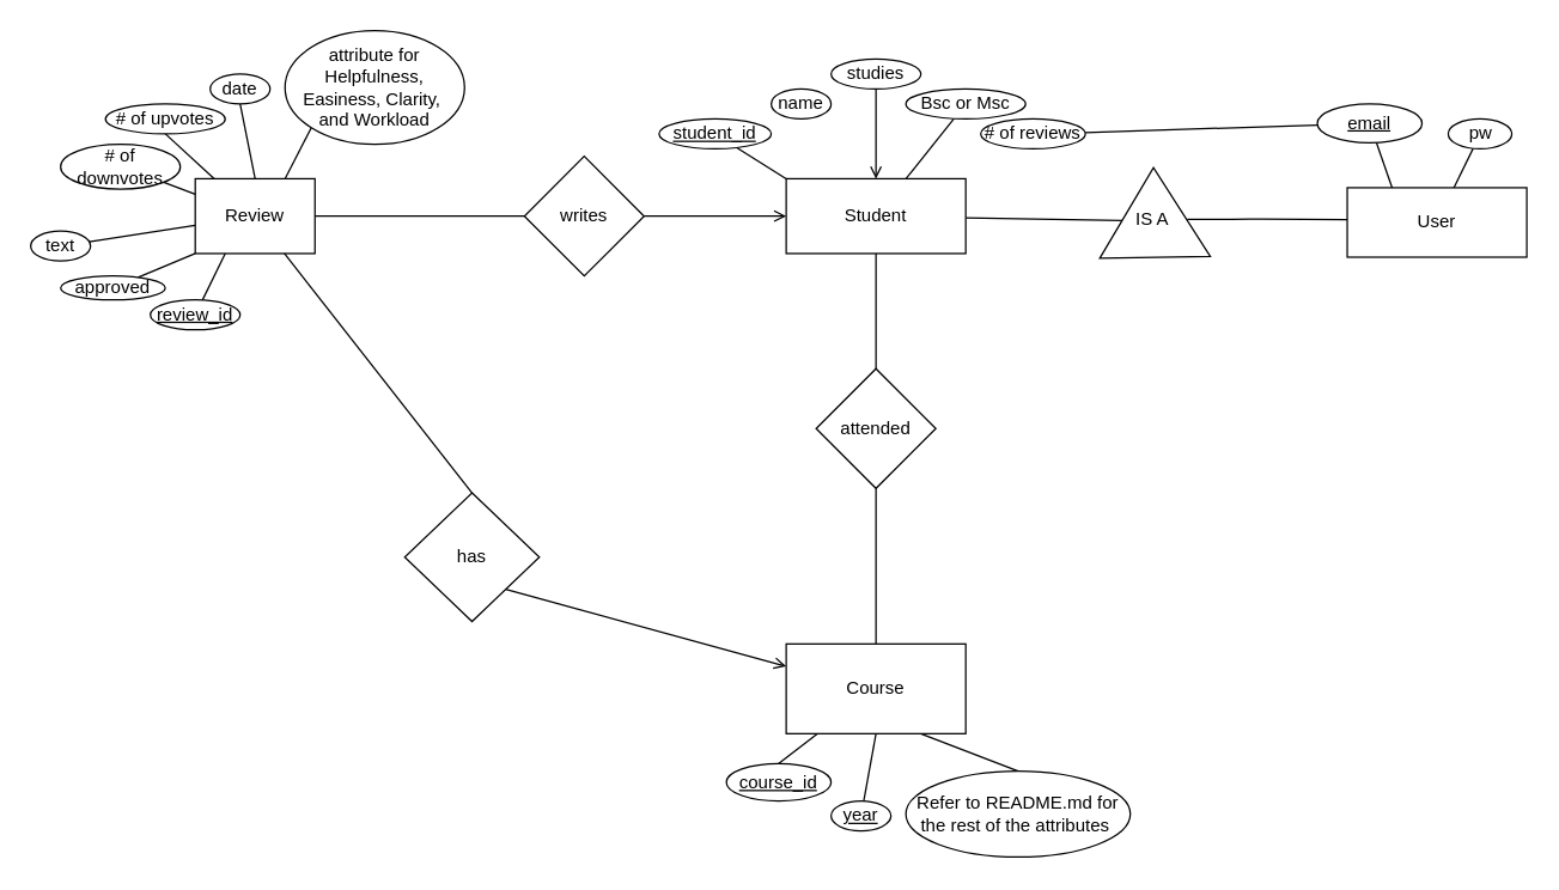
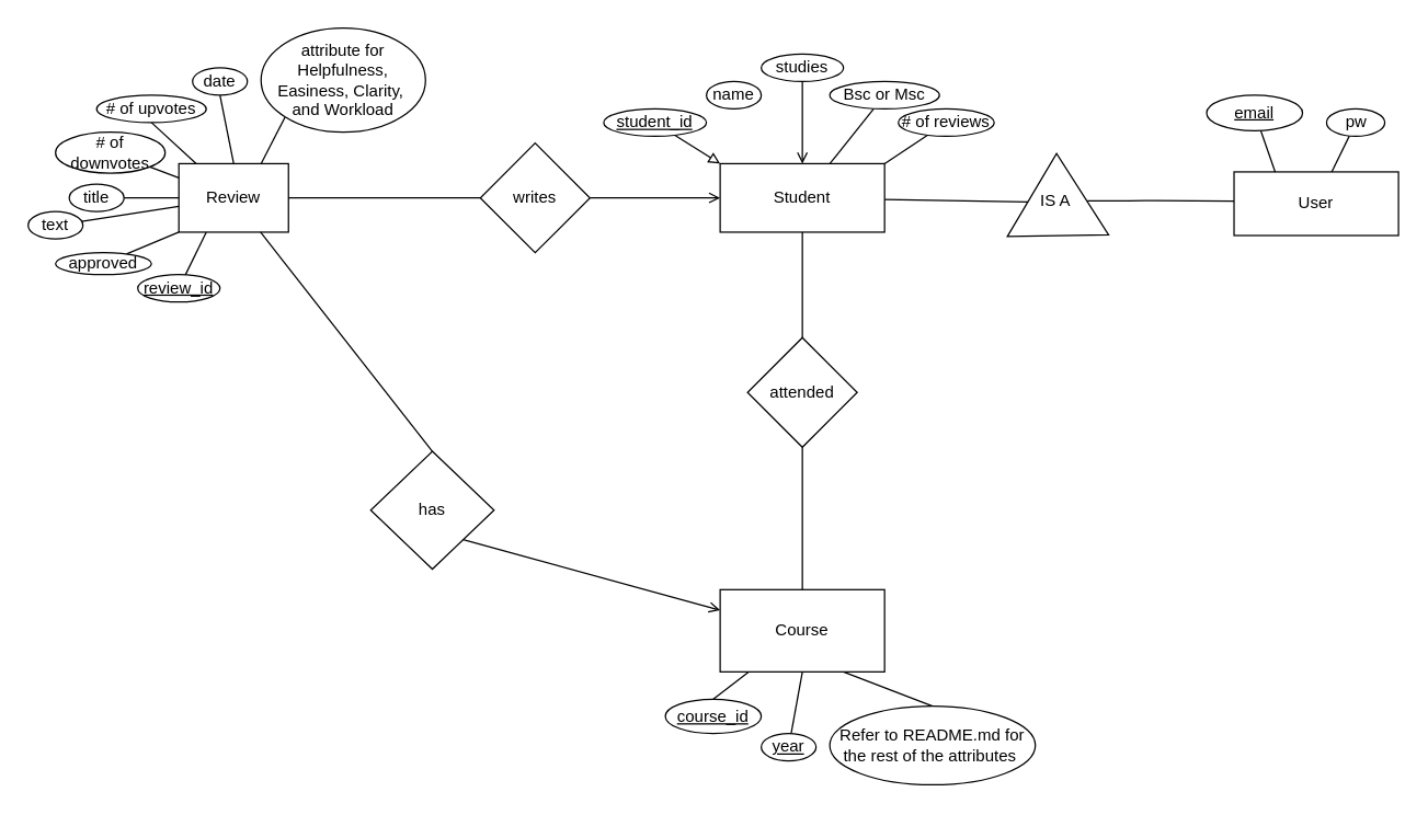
  <mxCell id="0" />
  <mxCell id="1" parent="0" />
  <mxCell id="2" value="" style="edgeStyle=none;html=1;endArrow=none;endFill=0;entryX=0.5;entryY=0;entryDx=0;entryDy=0;" parent="1" source="14" target="5" edge="1"><mxGeometry relative="1" as="geometry"><mxPoint x="500" y="535" as="targetPoint" /></mxGeometry></mxCell>
  <mxCell id="3" style="edgeStyle=none;html=1;endArrow=none;endFill=0;exitX=0.5;exitY=1;exitDx=0;exitDy=0;entryX=0.5;entryY=0;entryDx=0;entryDy=0;" parent="1" source="9" target="14" edge="1"><mxGeometry relative="1" as="geometry"><mxPoint x="740" y="530" as="targetPoint" /></mxGeometry></mxCell>
  <mxCell id="4" value="" style="edgeStyle=none;html=1;endArrow=none;endFill=0;" parent="1" source="8" target="9" edge="1"><mxGeometry relative="1" as="geometry" /></mxCell>
  <mxCell id="5" value="&lt;u&gt;course_id&lt;/u&gt;" style="ellipse;whiteSpace=wrap;html=1;" parent="1" vertex="1"><mxGeometry x="485" y="510" width="70" height="25" as="geometry" /></mxCell>
  <mxCell id="6" value="" style="edgeStyle=none;html=1;endArrow=none;endFill=0;startArrow=open;startFill=0;" parent="1" source="8" target="35" edge="1"><mxGeometry relative="1" as="geometry" /></mxCell>
  <mxCell id="7" style="edgeStyle=none;html=1;endArrow=none;endFill=0;" parent="1" source="8" edge="1"><mxGeometry relative="1" as="geometry"><mxPoint x="750" y="147" as="targetPoint" /></mxGeometry></mxCell>
  <mxCell id="8" value="Student" style="whiteSpace=wrap;html=1;" parent="1" vertex="1"><mxGeometry x="525" y="119" width="120" height="50" as="geometry" /></mxCell>
  <mxCell id="9" value="attended" style="rhombus;whiteSpace=wrap;html=1;" parent="1" vertex="1"><mxGeometry x="545" y="246" width="80" height="80" as="geometry" /></mxCell>
  <mxCell id="10" value="" style="edgeStyle=none;html=1;endArrow=none;endFill=0;" parent="1" source="11" target="31" edge="1"><mxGeometry relative="1" as="geometry" /></mxCell>
  <mxCell id="11" value="Review" style="rectangle;whiteSpace=wrap;html=1;" parent="1" vertex="1"><mxGeometry x="130" y="119" width="80" height="50" as="geometry" /></mxCell>
  <mxCell id="12" style="edgeStyle=none;html=1;entryX=0.5;entryY=1;entryDx=0;entryDy=0;endArrow=none;endFill=0;" parent="1" source="15" target="14" edge="1"><mxGeometry relative="1" as="geometry" /></mxCell>
  <mxCell id="13" style="edgeStyle=none;html=1;exitX=0.75;exitY=1;exitDx=0;exitDy=0;entryX=0.5;entryY=0;entryDx=0;entryDy=0;endArrow=none;endFill=0;" parent="1" source="14" target="54" edge="1"><mxGeometry relative="1" as="geometry" /></mxCell>
  <mxCell id="14" value="Course" style="whiteSpace=wrap;html=1;" parent="1" vertex="1"><mxGeometry x="525" y="430" width="120" height="60" as="geometry" /></mxCell>
  <mxCell id="15" value="year" style="ellipse;whiteSpace=wrap;html=1;fontStyle=4" parent="1" vertex="1"><mxGeometry x="555" y="535" width="40" height="20" as="geometry" /></mxCell>
  <mxCell id="16" value="name" style="ellipse;whiteSpace=wrap;html=1;" parent="1" vertex="1"><mxGeometry x="515" y="59" width="40" height="20" as="geometry" /></mxCell>
- <mxCell id="17" value="" style="edgeStyle=none;html=1;endArrow=none;endFill=0;entryX=0;entryY=0;entryDx=0;entryDy=0;" parent="1" source="18" target="8" edge="1"><mxGeometry relative="1" as="geometry" /></mxCell>
+ <mxCell id="17" value="" style="edgeStyle=none;html=1;endArrow=block;endFill=0;entryX=0;entryY=0;entryDx=0;entryDy=0;" parent="1" source="18" target="8" edge="1"><mxGeometry relative="1" as="geometry" /></mxCell>
  <mxCell id="18" value="&lt;u&gt;student_id&lt;/u&gt;" style="ellipse;whiteSpace=wrap;html=1;" parent="1" vertex="1"><mxGeometry x="440" y="79" width="75" height="20" as="geometry" /></mxCell>
  <mxCell id="19" style="edgeStyle=none;html=1;exitX=0.5;exitY=1;exitDx=0;exitDy=0;endArrow=open;endFill=0;" parent="1" source="20" target="8" edge="1"><mxGeometry relative="1" as="geometry" /></mxCell>
  <mxCell id="20" value="studies" style="ellipse;whiteSpace=wrap;html=1;" parent="1" vertex="1"><mxGeometry x="555" y="39" width="60" height="20" as="geometry" /></mxCell>
  <mxCell id="21" value="" style="edgeStyle=none;html=1;endArrow=none;endFill=0;" parent="1" source="22" target="8" edge="1"><mxGeometry relative="1" as="geometry" /></mxCell>
  <mxCell id="22" value="Bsc or Msc" style="ellipse;whiteSpace=wrap;html=1;" parent="1" vertex="1"><mxGeometry x="605" y="59" width="80" height="20" as="geometry" /></mxCell>
- <mxCell id="23" style="edgeStyle=none;html=1;endArrow=none;endFill=0;" parent="1" source="24" target="53" edge="1"><mxGeometry relative="1" as="geometry" /></mxCell>
+ <mxCell id="23" style="edgeStyle=none;html=1;entryX=1;entryY=0;entryDx=0;entryDy=0;endArrow=none;endFill=0;" parent="1" source="24" target="8" edge="1"><mxGeometry relative="1" as="geometry" /></mxCell>
  <mxCell id="24" value="# of reviews" style="ellipse;whiteSpace=wrap;html=1;" parent="1" vertex="1"><mxGeometry x="655" y="79" width="70" height="20" as="geometry" /></mxCell>
  <mxCell id="25" style="edgeStyle=none;html=1;exitX=0.5;exitY=1;exitDx=0;exitDy=0;endArrow=none;endFill=0;" parent="1" source="26" target="11" edge="1"><mxGeometry relative="1" as="geometry" /></mxCell>
  <mxCell id="26" value="# of upvotes" style="ellipse;whiteSpace=wrap;html=1;" parent="1" vertex="1"><mxGeometry x="70" y="69" width="80" height="20" as="geometry" /></mxCell>
  <mxCell id="27" style="edgeStyle=none;html=1;endArrow=none;endFill=0;" parent="1" source="28" target="11" edge="1"><mxGeometry relative="1" as="geometry" /></mxCell>
  <mxCell id="28" value="# of downvotes" style="ellipse;whiteSpace=wrap;html=1;" parent="1" vertex="1"><mxGeometry x="40" y="96" width="80" height="30" as="geometry" /></mxCell>
+ <mxCell id="29" style="edgeStyle=none;html=1;endArrow=none;endFill=0;entryX=0;entryY=0.5;entryDx=0;entryDy=0;" parent="1" source="30" target="11" edge="1"><mxGeometry relative="1" as="geometry"><mxPoint x="130" y="155" as="targetPoint" /></mxGeometry></mxCell>
+ <mxCell id="30" value="title" style="ellipse;whiteSpace=wrap;html=1;" parent="1" vertex="1"><mxGeometry x="50" y="134" width="40" height="20" as="geometry" /></mxCell>
  <mxCell id="31" value="text" style="ellipse;whiteSpace=wrap;html=1;" parent="1" vertex="1"><mxGeometry x="20" y="154" width="40" height="20" as="geometry" /></mxCell>
  <mxCell id="32" style="edgeStyle=none;html=1;exitX=0.5;exitY=1;exitDx=0;exitDy=0;endArrow=none;endFill=0;entryX=0.5;entryY=0;entryDx=0;entryDy=0;" parent="1" source="33" target="11" edge="1"><mxGeometry relative="1" as="geometry"><mxPoint x="280" y="189" as="targetPoint" /></mxGeometry></mxCell>
  <mxCell id="33" value="date" style="ellipse;whiteSpace=wrap;html=1;" parent="1" vertex="1"><mxGeometry x="140" y="49" width="40" height="20" as="geometry" /></mxCell>
  <mxCell id="34" style="edgeStyle=none;html=1;entryX=1;entryY=0.5;entryDx=0;entryDy=0;endArrow=none;endFill=0;startArrow=none;startFill=0;" parent="1" source="35" target="11" edge="1"><mxGeometry relative="1" as="geometry" /></mxCell>
  <mxCell id="35" value="writes" style="rhombus;whiteSpace=wrap;html=1;" parent="1" vertex="1"><mxGeometry x="350" y="104" width="80" height="80" as="geometry" /></mxCell>
  <mxCell id="36" style="edgeStyle=none;html=1;exitX=0.5;exitY=0;exitDx=0;exitDy=0;startArrow=none;startFill=0;endArrow=none;endFill=0;" parent="1" source="38" target="11" edge="1"><mxGeometry relative="1" as="geometry" /></mxCell>
  <mxCell id="37" style="edgeStyle=none;html=1;exitX=1;exitY=1;exitDx=0;exitDy=0;entryX=0;entryY=0.25;entryDx=0;entryDy=0;endArrow=open;endFill=0;" parent="1" source="38" target="14" edge="1"><mxGeometry relative="1" as="geometry" /></mxCell>
  <mxCell id="38" value="has" style="rhombus;whiteSpace=wrap;html=1;" parent="1" vertex="1"><mxGeometry x="270" y="329" width="90" height="86" as="geometry" /></mxCell>
  <mxCell id="39" style="edgeStyle=none;html=1;exitX=0;exitY=1;exitDx=0;exitDy=0;startArrow=none;startFill=0;endArrow=none;endFill=0;entryX=0.75;entryY=0;entryDx=0;entryDy=0;" parent="1" source="40" target="11" edge="1"><mxGeometry relative="1" as="geometry"><mxPoint x="210" y="119" as="targetPoint" /></mxGeometry></mxCell>
  <mxCell id="40" value="attribute for Helpfulness, Easiness, Clarity,&amp;nbsp; and Workload" style="ellipse;whiteSpace=wrap;html=1;" parent="1" vertex="1"><mxGeometry x="190" y="20" width="120" height="76" as="geometry" /></mxCell>
  <mxCell id="41" style="edgeStyle=none;html=1;entryX=0.25;entryY=1;entryDx=0;entryDy=0;endArrow=none;endFill=0;" parent="1" source="42" target="11" edge="1"><mxGeometry relative="1" as="geometry" /></mxCell>
  <mxCell id="42" value="&lt;u&gt;review_id&lt;/u&gt;" style="ellipse;whiteSpace=wrap;html=1;" parent="1" vertex="1"><mxGeometry x="100" y="200" width="60" height="20" as="geometry" /></mxCell>
  <mxCell id="43" style="edgeStyle=none;html=1;entryX=0;entryY=1;entryDx=0;entryDy=0;endArrow=none;endFill=0;" parent="1" source="44" target="11" edge="1"><mxGeometry relative="1" as="geometry" /></mxCell>
  <mxCell id="44" value="approved" style="ellipse;whiteSpace=wrap;html=1;" parent="1" vertex="1"><mxGeometry x="40" y="184" width="70" height="16" as="geometry" /></mxCell>
  <mxCell id="45" value="" style="group;rotation=0;" parent="1" vertex="1" connectable="0"><mxGeometry x="730" y="113.59" width="81.03" height="56.69" as="geometry" /></mxCell>
  <mxCell id="46" value="" style="triangle;whiteSpace=wrap;html=1;rotation=-91;" parent="45" vertex="1"><mxGeometry x="11" y="-9" width="59.996" height="73.879" as="geometry" /></mxCell>
  <mxCell id="47" value="IS A" style="text;html=1;strokeColor=none;fillColor=none;align=center;verticalAlign=middle;whiteSpace=wrap;rounded=0;rotation=0;" parent="45" vertex="1"><mxGeometry x="10" y="19" width="59.996" height="27.705" as="geometry" /></mxCell>
  <mxCell id="48" value="" style="edgeStyle=none;html=1;endArrow=none;endFill=0;exitX=0;exitY=0.458;exitDx=0;exitDy=0;exitPerimeter=0;" parent="1" source="49" edge="1"><mxGeometry relative="1" as="geometry"><mxPoint x="893" y="147" as="sourcePoint" /><mxPoint x="792.996" y="146.253" as="targetPoint" /><Array as="points"><mxPoint x="833" y="146" /></Array></mxGeometry></mxCell>
  <mxCell id="49" value="User" style="whiteSpace=wrap;html=1;" parent="1" vertex="1"><mxGeometry x="900" y="125" width="120" height="46.44" as="geometry" /></mxCell>
  <mxCell id="50" value="" style="edgeStyle=none;html=1;endArrow=none;endFill=0;" parent="1" source="51" target="49" edge="1"><mxGeometry relative="1" as="geometry" /></mxCell>
  <mxCell id="51" value="pw" style="ellipse;whiteSpace=wrap;html=1;" parent="1" vertex="1"><mxGeometry x="967.5" y="79" width="42.5" height="20" as="geometry" /></mxCell>
  <mxCell id="52" style="edgeStyle=none;html=1;entryX=0.25;entryY=0;entryDx=0;entryDy=0;endArrow=none;endFill=0;" parent="1" source="53" target="49" edge="1"><mxGeometry relative="1" as="geometry" /></mxCell>
  <mxCell id="53" value="&lt;u&gt;email&lt;/u&gt;" style="ellipse;whiteSpace=wrap;html=1;" parent="1" vertex="1"><mxGeometry x="880" y="69" width="70" height="26" as="geometry" /></mxCell>
  <mxCell id="54" value="Refer to README.md for the rest of the attributes&amp;nbsp;" style="ellipse;whiteSpace=wrap;html=1;" parent="1" vertex="1"><mxGeometry x="605" y="515" width="150" height="57.5" as="geometry" /></mxCell>
